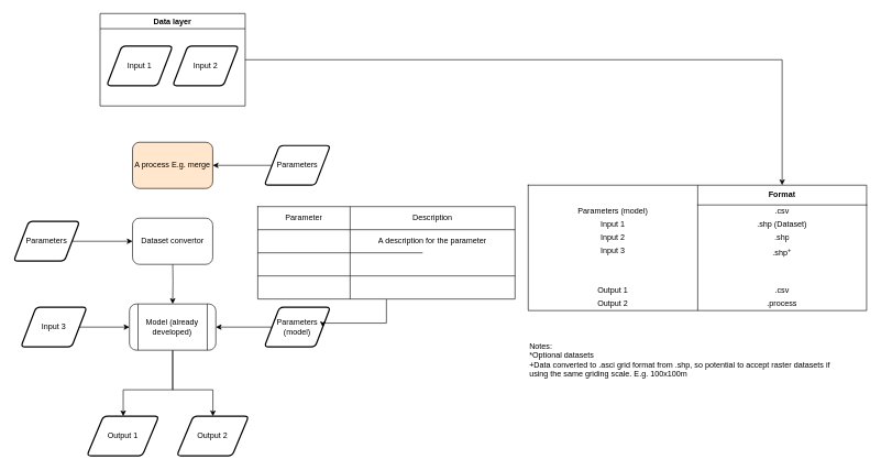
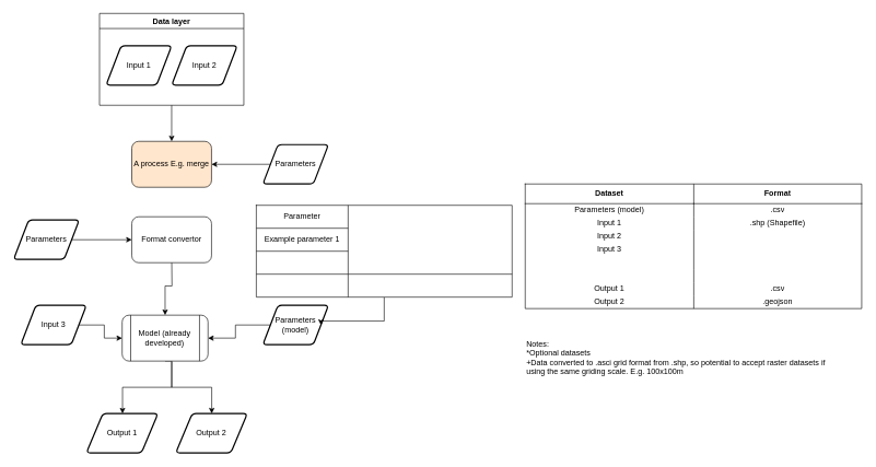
  <mxCell id="0" />
  <mxCell id="1" parent="0" />
  <mxCell id="2" style="edgeStyle=orthogonalEdgeStyle;rounded=0;orthogonalLoop=1;jettySize=auto;html=1;exitX=0.5;exitY=1;exitDx=0;exitDy=0;" parent="1" source="63" target="6" edge="1"><mxGeometry relative="1" as="geometry"><Array as="points"><mxPoint x="261" y="590" /><mxPoint x="186" y="590" /></Array><mxPoint x="260.857" y="552.5" as="sourcePoint" /></mxGeometry></mxCell>
  <mxCell id="3" style="edgeStyle=orthogonalEdgeStyle;rounded=0;orthogonalLoop=1;jettySize=auto;html=1;" parent="1" source="63" target="43" edge="1"><mxGeometry relative="1" as="geometry"><Array as="points"><mxPoint x="261" y="590" /><mxPoint x="322" y="590" /></Array><mxPoint x="260.857" y="552.5" as="sourcePoint" /></mxGeometry></mxCell>
  <mxCell id="4" style="edgeStyle=orthogonalEdgeStyle;rounded=0;orthogonalLoop=1;jettySize=auto;html=1;" parent="1" source="5" target="63" edge="1"><mxGeometry relative="1" as="geometry"><mxPoint x="210.93" y="502.5" as="targetPoint" /></mxGeometry></mxCell>
  <mxCell id="5" value="Input 3" style="shape=parallelogram;html=1;strokeWidth=2;perimeter=parallelogramPerimeter;whiteSpace=wrap;rounded=1;arcSize=12;size=0.23;" parent="1" vertex="1"><mxGeometry x="30.93" y="465" width="100" height="60" as="geometry" /></mxCell>
  <mxCell id="6" value="&lt;div&gt;Output 1&lt;/div&gt;" style="shape=parallelogram;html=1;strokeWidth=2;perimeter=parallelogramPerimeter;whiteSpace=wrap;rounded=1;arcSize=12;size=0.23;" parent="1" vertex="1"><mxGeometry x="130.93" y="630" width="109.07" height="60" as="geometry" /></mxCell>
  <mxCell id="7" style="edgeStyle=orthogonalEdgeStyle;rounded=0;orthogonalLoop=1;jettySize=auto;html=1;" parent="1" source="8" target="63" edge="1"><mxGeometry relative="1" as="geometry"><mxPoint x="311" y="503" as="targetPoint" /></mxGeometry></mxCell>
  <mxCell id="8" value="Parameters (model)" style="shape=parallelogram;html=1;strokeWidth=2;perimeter=parallelogramPerimeter;whiteSpace=wrap;rounded=1;arcSize=12;size=0.23;" parent="1" vertex="1"><mxGeometry x="400" y="465" width="100" height="60" as="geometry" /></mxCell>
  <mxCell id="9" style="edgeStyle=orthogonalEdgeStyle;rounded=0;orthogonalLoop=1;jettySize=auto;html=1;entryX=0.5;entryY=0;entryDx=0;entryDy=0;" parent="1" target="63" edge="1"><mxGeometry relative="1" as="geometry"><mxPoint x="260.93" y="390" as="sourcePoint" /><mxPoint x="260.93" y="452.5" as="targetPoint" /></mxGeometry></mxCell>
- <mxCell id="10" style="edgeStyle=orthogonalEdgeStyle;rounded=0;orthogonalLoop=1;jettySize=auto;html=1;" parent="1" source="11" target="17" edge="1"><mxGeometry relative="1" as="geometry"><mxPoint x="260.93" y="220" as="targetPoint" /></mxGeometry></mxCell>
+ <mxCell id="10" style="edgeStyle=orthogonalEdgeStyle;rounded=0;orthogonalLoop=1;jettySize=auto;html=1;entryX=0.5;entryY=0;entryDx=0;entryDy=0;" parent="1" source="11" target="65" edge="1"><mxGeometry relative="1" as="geometry"><mxPoint x="260.93" y="220" as="targetPoint" /></mxGeometry></mxCell>
  <mxCell id="11" value="Data layer" style="swimlane;" parent="1" vertex="1"><mxGeometry x="150.93" y="20" width="220" height="140" as="geometry" /></mxCell>
  <mxCell id="12" value="Input 2" style="shape=parallelogram;html=1;strokeWidth=2;perimeter=parallelogramPerimeter;whiteSpace=wrap;rounded=1;arcSize=12;size=0.23;" parent="11" vertex="1"><mxGeometry x="110" y="49.21" width="100" height="60" as="geometry" /></mxCell>
  <mxCell id="13" value="Input 1 " style="shape=parallelogram;html=1;strokeWidth=2;perimeter=parallelogramPerimeter;whiteSpace=wrap;rounded=1;arcSize=12;size=0.23;" parent="11" vertex="1"><mxGeometry x="10" y="49.21" width="100" height="60" as="geometry" /></mxCell>
  <mxCell id="14" value="" style="shape=table;html=1;whiteSpace=wrap;startSize=0;container=1;collapsible=0;childLayout=tableLayout;spacingTop=0;rowLines=0;" parent="1" vertex="1"><mxGeometry x="800" y="280" width="513" height="190" as="geometry" /></mxCell>
  <mxCell id="15" value="" style="shape=partialRectangle;html=1;whiteSpace=wrap;collapsible=0;dropTarget=0;pointerEvents=0;fillColor=none;top=0;left=0;bottom=0;right=0;points=[[0,0.5],[1,0.5]];portConstraint=eastwest;perimeterSpacing=2;strokeWidth=5;" parent="14" vertex="1"><mxGeometry width="513" height="30" as="geometry" /></mxCell>
+ <mxCell id="16" value="&lt;b&gt;Dataset&lt;/b&gt;" style="shape=partialRectangle;html=1;whiteSpace=wrap;connectable=0;fillColor=none;top=0;left=0;bottom=1;right=0;overflow=hidden;" parent="15" vertex="1"><mxGeometry width="257" height="30" as="geometry" /></mxCell>
  <mxCell id="17" value="&lt;b&gt;Format&lt;/b&gt;" style="shape=partialRectangle;html=1;whiteSpace=wrap;connectable=0;fillColor=none;top=0;left=0;bottom=1;right=0;overflow=hidden;sketch=0;" parent="15" vertex="1"><mxGeometry x="257" width="256" height="30" as="geometry" /></mxCell>
  <mxCell id="18" style="shape=partialRectangle;html=1;whiteSpace=wrap;collapsible=0;dropTarget=0;pointerEvents=0;fillColor=none;top=0;left=0;bottom=0;right=0;points=[[0,0.5],[1,0.5]];portConstraint=eastwest;strokeColor=none;" parent="14" vertex="1"><mxGeometry y="30" width="513" height="20" as="geometry" /></mxCell>
  <mxCell id="19" value="Parameters (model)" style="shape=partialRectangle;html=1;whiteSpace=wrap;connectable=0;fillColor=none;top=0;left=0;bottom=0;right=0;overflow=hidden;strokeColor=none;" parent="18" vertex="1"><mxGeometry width="257" height="20" as="geometry" /></mxCell>
  <mxCell id="20" value=".csv" style="shape=partialRectangle;html=1;whiteSpace=wrap;connectable=0;fillColor=none;top=0;left=0;bottom=0;right=0;overflow=hidden;strokeColor=none;" parent="18" vertex="1"><mxGeometry x="257" width="256" height="20" as="geometry" /></mxCell>
  <mxCell id="21" value="" style="shape=partialRectangle;html=1;whiteSpace=wrap;collapsible=0;dropTarget=0;pointerEvents=0;fillColor=none;top=0;left=0;bottom=0;right=0;points=[[0,0.5],[1,0.5]];portConstraint=eastwest;strokeColor=none;" parent="14" vertex="1"><mxGeometry y="50" width="513" height="20" as="geometry" /></mxCell>
  <mxCell id="22" value="Input 1" style="shape=partialRectangle;html=1;whiteSpace=wrap;connectable=0;fillColor=none;top=0;left=0;bottom=0;right=0;overflow=hidden;strokeColor=none;" parent="21" vertex="1"><mxGeometry width="257" height="20" as="geometry" /></mxCell>
- <mxCell id="23" value=".shp (Dataset)" style="shape=partialRectangle;html=1;whiteSpace=wrap;connectable=0;fillColor=none;top=0;left=0;bottom=0;right=0;overflow=hidden;strokeColor=none;" parent="21" vertex="1"><mxGeometry x="257" width="256" height="20" as="geometry" /></mxCell>
+ <mxCell id="23" value=".shp (Shapefile)" style="shape=partialRectangle;html=1;whiteSpace=wrap;connectable=0;fillColor=none;top=0;left=0;bottom=0;right=0;overflow=hidden;strokeColor=none;" parent="21" vertex="1"><mxGeometry x="257" width="256" height="20" as="geometry" /></mxCell>
  <mxCell id="24" value="" style="shape=partialRectangle;html=1;whiteSpace=wrap;collapsible=0;dropTarget=0;pointerEvents=0;fillColor=none;top=0;left=0;bottom=0;right=0;points=[[0,0.5],[1,0.5]];portConstraint=eastwest;strokeColor=none;" parent="14" vertex="1"><mxGeometry y="70" width="513" height="20" as="geometry" /></mxCell>
  <mxCell id="25" value="Input 2" style="shape=partialRectangle;html=1;whiteSpace=wrap;connectable=0;fillColor=none;top=0;left=0;bottom=0;right=0;overflow=hidden;strokeColor=none;" parent="24" vertex="1"><mxGeometry width="257" height="20" as="geometry" /></mxCell>
- <mxCell id="26" value=".shp" style="shape=partialRectangle;html=1;whiteSpace=wrap;connectable=0;fillColor=none;top=0;left=0;bottom=0;right=0;overflow=hidden;strokeColor=none;" parent="24" vertex="1"><mxGeometry x="257" width="256" height="20" as="geometry" /></mxCell>
  <mxCell id="27" style="shape=partialRectangle;html=1;whiteSpace=wrap;collapsible=0;dropTarget=0;pointerEvents=0;fillColor=none;top=0;left=0;bottom=0;right=0;points=[[0,0.5],[1,0.5]];portConstraint=eastwest;strokeColor=none;" parent="14" vertex="1"><mxGeometry y="90" width="513" height="20" as="geometry" /></mxCell>
  <mxCell id="28" value="Input 3" style="shape=partialRectangle;html=1;whiteSpace=wrap;connectable=0;fillColor=none;top=0;left=0;bottom=0;right=0;overflow=hidden;strokeColor=none;" parent="27" vertex="1"><mxGeometry width="257" height="20" as="geometry" /></mxCell>
- <mxCell id="29" value=".shp&lt;sup&gt;+&lt;/sup&gt;" style="shape=partialRectangle;html=1;whiteSpace=wrap;connectable=0;fillColor=none;top=0;left=0;bottom=0;right=0;overflow=hidden;strokeColor=none;" parent="27" vertex="1"><mxGeometry x="257" width="256" height="20" as="geometry" /></mxCell>
  <mxCell id="30" style="shape=partialRectangle;html=1;whiteSpace=wrap;collapsible=0;dropTarget=0;pointerEvents=0;fillColor=none;top=0;left=0;bottom=0;right=0;points=[[0,0.5],[1,0.5]];portConstraint=eastwest;strokeColor=none;" parent="14" vertex="1"><mxGeometry y="110" width="513" height="20" as="geometry" /></mxCell>
  <mxCell id="31" value="" style="shape=partialRectangle;html=1;whiteSpace=wrap;connectable=0;fillColor=none;top=0;left=0;bottom=0;right=0;overflow=hidden;strokeColor=none;" parent="30" vertex="1"><mxGeometry width="257" height="20" as="geometry" /></mxCell>
  <mxCell id="32" value="" style="shape=partialRectangle;html=1;whiteSpace=wrap;connectable=0;fillColor=none;top=0;left=0;bottom=0;right=0;overflow=hidden;strokeColor=none;" parent="30" vertex="1"><mxGeometry x="257" width="256" height="20" as="geometry" /></mxCell>
  <mxCell id="33" style="shape=partialRectangle;html=1;whiteSpace=wrap;collapsible=0;dropTarget=0;pointerEvents=0;fillColor=none;top=0;left=0;bottom=0;right=0;points=[[0,0.5],[1,0.5]];portConstraint=eastwest;strokeColor=none;" parent="14" vertex="1"><mxGeometry y="130" width="513" height="20" as="geometry" /></mxCell>
  <mxCell id="34" style="shape=partialRectangle;html=1;whiteSpace=wrap;connectable=0;fillColor=none;top=0;left=0;bottom=0;right=0;overflow=hidden;strokeColor=none;" parent="33" vertex="1"><mxGeometry width="257" height="20" as="geometry" /></mxCell>
  <mxCell id="35" style="shape=partialRectangle;html=1;whiteSpace=wrap;connectable=0;fillColor=none;top=0;left=0;bottom=0;right=0;overflow=hidden;strokeColor=none;" parent="33" vertex="1"><mxGeometry x="257" width="256" height="20" as="geometry" /></mxCell>
  <mxCell id="36" style="shape=partialRectangle;html=1;whiteSpace=wrap;collapsible=0;dropTarget=0;pointerEvents=0;fillColor=none;top=0;left=0;bottom=0;right=0;points=[[0,0.5],[1,0.5]];portConstraint=eastwest;strokeColor=none;" parent="14" vertex="1"><mxGeometry y="150" width="513" height="20" as="geometry" /></mxCell>
  <mxCell id="37" value="Output 1" style="shape=partialRectangle;html=1;whiteSpace=wrap;connectable=0;fillColor=none;top=0;left=0;bottom=0;right=0;overflow=hidden;strokeColor=none;" parent="36" vertex="1"><mxGeometry width="257" height="20" as="geometry" /></mxCell>
  <mxCell id="38" value=".csv" style="shape=partialRectangle;html=1;whiteSpace=wrap;connectable=0;fillColor=none;top=0;left=0;bottom=0;right=0;overflow=hidden;strokeColor=none;" parent="36" vertex="1"><mxGeometry x="257" width="256" height="20" as="geometry" /></mxCell>
  <mxCell id="39" style="shape=partialRectangle;html=1;whiteSpace=wrap;collapsible=0;dropTarget=0;pointerEvents=0;fillColor=none;top=0;left=0;bottom=0;right=0;points=[[0,0.5],[1,0.5]];portConstraint=eastwest;strokeColor=none;" parent="14" vertex="1"><mxGeometry y="170" width="513" height="20" as="geometry" /></mxCell>
  <mxCell id="40" value="Output 2" style="shape=partialRectangle;html=1;whiteSpace=wrap;connectable=0;fillColor=none;top=0;left=0;bottom=0;right=0;overflow=hidden;strokeColor=none;" parent="39" vertex="1"><mxGeometry width="257" height="20" as="geometry" /></mxCell>
- <mxCell id="41" value=".process" style="shape=partialRectangle;html=1;whiteSpace=wrap;connectable=0;fillColor=none;top=0;left=0;bottom=0;right=0;overflow=hidden;strokeColor=none;" parent="39" vertex="1"><mxGeometry x="257" width="256" height="20" as="geometry" /></mxCell>
+ <mxCell id="41" value=".geojson" style="shape=partialRectangle;html=1;whiteSpace=wrap;connectable=0;fillColor=none;top=0;left=0;bottom=0;right=0;overflow=hidden;strokeColor=none;" parent="39" vertex="1"><mxGeometry x="257" width="256" height="20" as="geometry" /></mxCell>
  <mxCell id="42" value="Notes:&lt;br&gt;*Optional datasets&lt;br&gt;+Data converted to .asci grid format from .shp, so potential to accept raster datasets if using the same griding scale. E.g. 100x100m" style="text;html=1;strokeColor=none;fillColor=none;align=left;verticalAlign=top;whiteSpace=wrap;rounded=0;" parent="1" vertex="1"><mxGeometry x="800" y="510" width="460" height="100" as="geometry" /></mxCell>
  <mxCell id="43" value="Output 2" style="shape=parallelogram;html=1;strokeWidth=2;perimeter=parallelogramPerimeter;whiteSpace=wrap;rounded=1;arcSize=12;size=0.23;" parent="1" vertex="1"><mxGeometry x="267.19" y="630" width="109.07" height="60" as="geometry" /></mxCell>
  <mxCell id="44" style="edgeStyle=orthogonalEdgeStyle;rounded=0;orthogonalLoop=1;jettySize=auto;html=1;" parent="1" source="45" target="64" edge="1"><mxGeometry relative="1" as="geometry"><mxPoint x="210.93" y="360" as="targetPoint" /></mxGeometry></mxCell>
  <mxCell id="45" value="Parameters" style="shape=parallelogram;html=1;strokeWidth=2;perimeter=parallelogramPerimeter;whiteSpace=wrap;rounded=1;arcSize=12;size=0.23;" parent="1" vertex="1"><mxGeometry x="20" y="335" width="100" height="60" as="geometry" /></mxCell>
  <mxCell id="46" style="edgeStyle=orthogonalEdgeStyle;rounded=0;orthogonalLoop=1;jettySize=auto;html=1;" parent="1" source="47" target="65" edge="1"><mxGeometry relative="1" as="geometry"><mxPoint x="310.93" y="250" as="targetPoint" /></mxGeometry></mxCell>
  <mxCell id="47" value="Parameters" style="shape=parallelogram;html=1;strokeWidth=2;perimeter=parallelogramPerimeter;whiteSpace=wrap;rounded=1;arcSize=12;size=0.23;" parent="1" vertex="1"><mxGeometry x="400" y="220" width="100" height="60" as="geometry" /></mxCell>
  <mxCell id="48" style="edgeStyle=orthogonalEdgeStyle;rounded=0;orthogonalLoop=1;jettySize=auto;html=1;entryX=1;entryY=0.5;entryDx=0;entryDy=0;" parent="1" source="49" target="8" edge="1"><mxGeometry relative="1" as="geometry"><Array as="points"><mxPoint x="585" y="489" /></Array></mxGeometry></mxCell>
  <mxCell id="49" value="" style="shape=table;html=1;whiteSpace=wrap;startSize=0;container=1;collapsible=0;childLayout=tableLayout;" parent="1" vertex="1"><mxGeometry x="390" y="312.5" width="390" height="140" as="geometry" /></mxCell>
  <mxCell id="50" value="" style="shape=partialRectangle;html=1;whiteSpace=wrap;collapsible=0;dropTarget=0;pointerEvents=0;fillColor=none;top=0;left=0;bottom=0;right=0;points=[[0,0.5],[1,0.5]];portConstraint=eastwest;" parent="49" vertex="1"><mxGeometry width="390" height="35" as="geometry" /></mxCell>
  <mxCell id="51" value="Parameter" style="shape=partialRectangle;html=1;whiteSpace=wrap;connectable=0;overflow=hidden;fillColor=none;top=0;left=0;bottom=0;right=0;" parent="50" vertex="1"><mxGeometry width="140" height="35" as="geometry" /></mxCell>
- <mxCell id="52" value="Description" style="shape=partialRectangle;html=1;whiteSpace=wrap;connectable=0;overflow=hidden;fillColor=none;top=0;left=0;bottom=0;right=0;" parent="50" vertex="1"><mxGeometry x="140" width="250" height="35" as="geometry" /></mxCell>
  <mxCell id="53" value="" style="shape=partialRectangle;html=1;whiteSpace=wrap;collapsible=0;dropTarget=0;pointerEvents=0;fillColor=none;top=0;left=0;bottom=0;right=0;points=[[0,0.5],[1,0.5]];portConstraint=eastwest;" parent="49" vertex="1"><mxGeometry y="35" width="390" height="35" as="geometry" /></mxCell>
- <mxCell id="55" value="A description for the parameter" style="shape=partialRectangle;html=1;whiteSpace=wrap;connectable=0;overflow=hidden;fillColor=none;top=0;left=0;bottom=0;right=0;" parent="53" vertex="1"><mxGeometry x="140" width="250" height="35" as="geometry" /></mxCell>
+ <mxCell id="54" value="Example parameter 1" style="shape=partialRectangle;html=1;whiteSpace=wrap;connectable=0;overflow=hidden;fillColor=none;top=0;left=0;bottom=0;right=0;" parent="53" vertex="1"><mxGeometry width="140" height="35" as="geometry" /></mxCell>
  <mxCell id="56" value="" style="shape=partialRectangle;html=1;whiteSpace=wrap;collapsible=0;dropTarget=0;pointerEvents=0;fillColor=none;top=0;left=0;bottom=0;right=0;points=[[0,0.5],[1,0.5]];portConstraint=eastwest;" parent="49" vertex="1"><mxGeometry y="70" width="390" height="35" as="geometry" /></mxCell>
  <mxCell id="57" value="" style="shape=partialRectangle;html=1;whiteSpace=wrap;connectable=0;overflow=hidden;fillColor=none;top=0;left=0;bottom=0;right=0;" parent="56" vertex="1"><mxGeometry width="140" height="35" as="geometry" /></mxCell>
  <mxCell id="58" value="" style="shape=partialRectangle;html=1;whiteSpace=wrap;connectable=0;overflow=hidden;fillColor=none;top=0;left=0;bottom=0;right=0;" parent="56" vertex="1"><mxGeometry x="140" width="250" height="35" as="geometry" /></mxCell>
  <mxCell id="59" value="" style="shape=partialRectangle;html=1;whiteSpace=wrap;collapsible=0;dropTarget=0;pointerEvents=0;fillColor=none;top=0;left=0;bottom=0;right=0;points=[[0,0.5],[1,0.5]];portConstraint=eastwest;" parent="49" vertex="1"><mxGeometry y="105" width="390" height="35" as="geometry" /></mxCell>
  <mxCell id="60" value="" style="shape=partialRectangle;html=1;whiteSpace=wrap;connectable=0;overflow=hidden;fillColor=none;top=0;left=0;bottom=0;right=0;" parent="59" vertex="1"><mxGeometry width="140" height="35" as="geometry" /></mxCell>
  <mxCell id="61" value="" style="shape=partialRectangle;html=1;whiteSpace=wrap;connectable=0;overflow=hidden;fillColor=none;top=0;left=0;bottom=0;right=0;" parent="59" vertex="1"><mxGeometry x="140" width="250" height="35" as="geometry" /></mxCell>
  <mxCell id="62" style="edgeStyle=orthogonalEdgeStyle;rounded=0;orthogonalLoop=1;jettySize=auto;html=1;exitX=1;exitY=0.5;exitDx=0;exitDy=0;" parent="49" source="53" target="53" edge="1"><mxGeometry relative="1" as="geometry" /></mxCell>
- <mxCell id="63" value="Model (already developed)" style="shape=process;whiteSpace=wrap;html=1;backgroundOutline=1;shadow=0;fontFamily=Helvetica;fontSize=12;fontColor=#000000;align=center;strokeColor=#000000;strokeWidth=1;fillColor=#ffffff;rounded=1;" vertex="1" parent="1"><mxGeometry x="195.47" y="460" width="130.93" height="70" as="geometry" /></mxCell>
- <mxCell id="64" value="Dataset convertor" style="rounded=1;whiteSpace=wrap;html=1;fontSize=12;glass=0;strokeWidth=1;shadow=0;" vertex="1" parent="1"><mxGeometry x="200.15" y="330" width="121.57" height="70" as="geometry" /></mxCell>
+ <mxCell id="63" value="Model (already developed)" style="shape=process;whiteSpace=wrap;html=1;backgroundOutline=1;shadow=0;fontFamily=Helvetica;fontSize=12;fontColor=#000000;align=center;strokeColor=#000000;strokeWidth=1;fillColor=#ffffff;rounded=1;" vertex="1" parent="1"><mxGeometry x="185.47" y="480" width="130.93" height="70" as="geometry" /></mxCell>
+ <mxCell id="64" value="Format convertor" style="rounded=1;whiteSpace=wrap;html=1;fontSize=12;glass=0;strokeWidth=1;shadow=0;" vertex="1" parent="1"><mxGeometry x="200.15" y="330" width="121.57" height="70" as="geometry" /></mxCell>
  <mxCell id="65" value="A process E.g. merge" style="rounded=1;whiteSpace=wrap;html=1;fontSize=12;glass=0;strokeWidth=1;shadow=0;fillColor=#ffe6cc;" vertex="1" parent="1"><mxGeometry x="200.14" y="215" width="121.57" height="70" as="geometry" /></mxCell>
